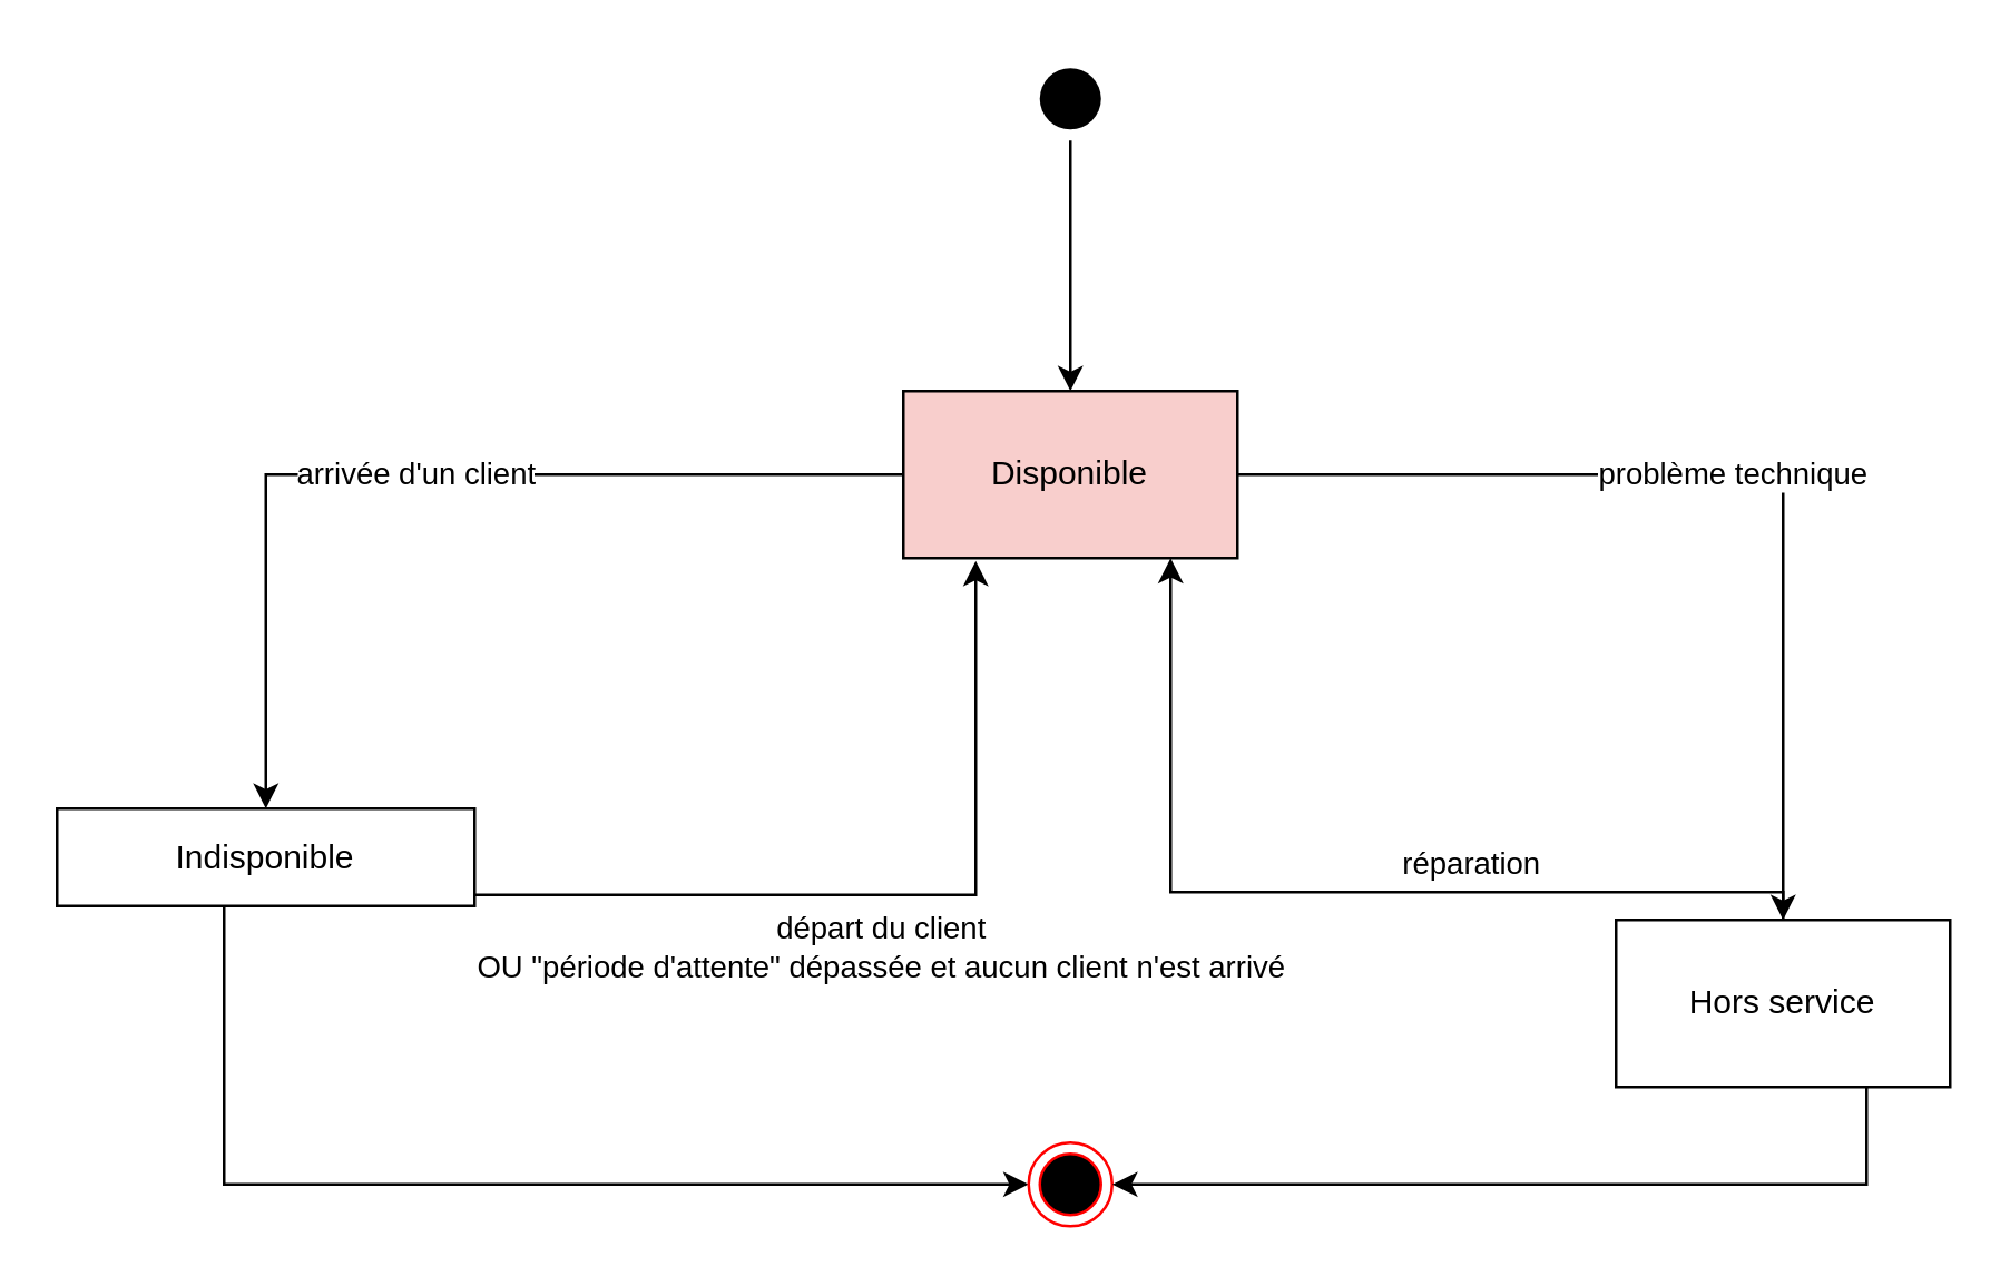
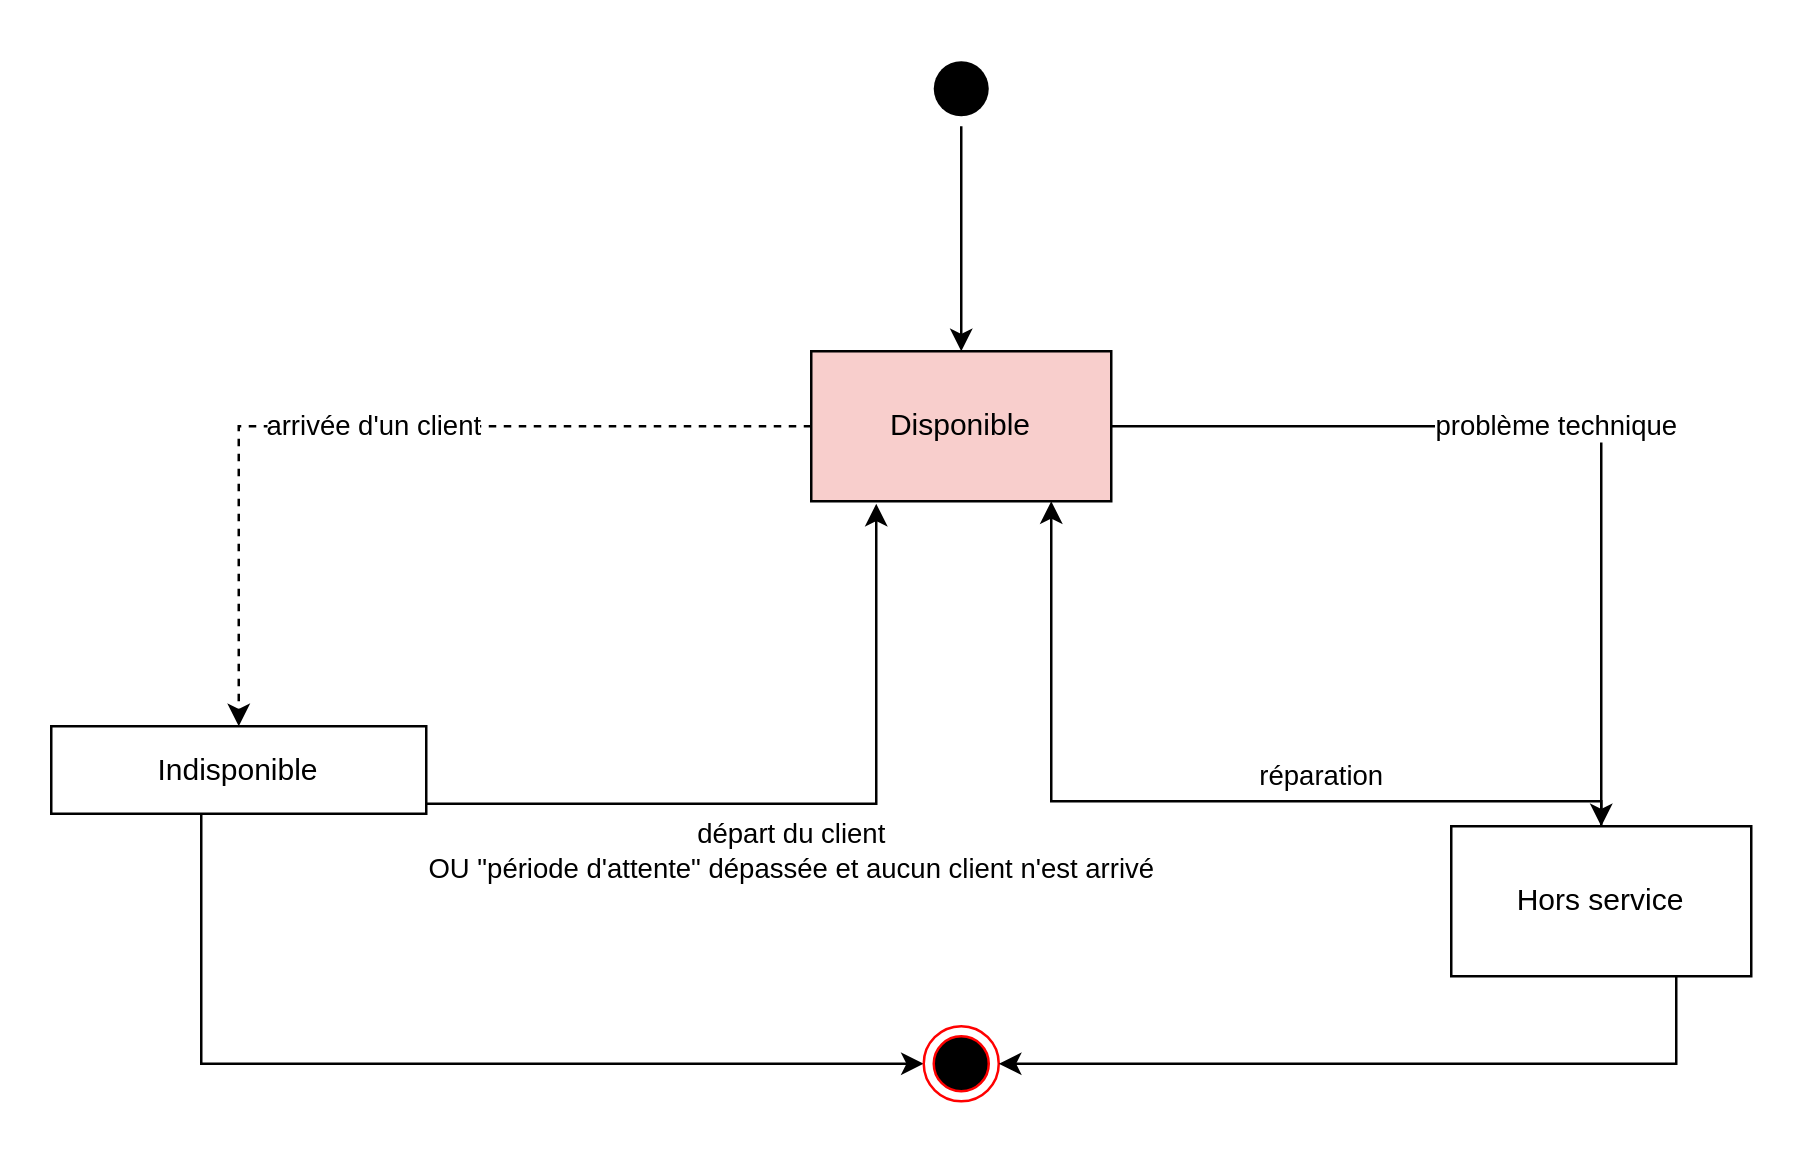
  <mxCell id="0" />
  <mxCell id="1" parent="0" />
  <mxCell id="2" value="problème technique" style="edgeStyle=orthogonalEdgeStyle;rounded=0;orthogonalLoop=1;jettySize=auto;html=1;" edge="1" parent="1" source="4" target="13"><mxGeometry relative="1" as="geometry" /></mxCell>
- <mxCell id="3" value="arrivée d'un client" style="edgeStyle=orthogonalEdgeStyle;rounded=0;orthogonalLoop=1;jettySize=auto;html=1;" edge="1" parent="1" source="4" target="7"><mxGeometry relative="1" as="geometry" /></mxCell>
+ <mxCell id="3" value="arrivée d'un client" style="edgeStyle=orthogonalEdgeStyle;rounded=0;orthogonalLoop=1;jettySize=auto;html=1;dashed=1;" edge="1" parent="1" source="4" target="7"><mxGeometry relative="1" as="geometry" /></mxCell>
  <mxCell id="4" value="Disponible" style="rounded=0;whiteSpace=wrap;html=1;fillColor=#f8cecc;" vertex="1" parent="1"><mxGeometry x="324" y="140" width="120" height="60" as="geometry" /></mxCell>
  <mxCell id="5" value="départ du client &lt;br&gt;OU &quot;période d'attente&quot; dépassée et aucun client n'est arrivé" style="edgeStyle=orthogonalEdgeStyle;rounded=0;orthogonalLoop=1;jettySize=auto;html=1;" edge="1" parent="1" source="7"><mxGeometry x="-0.03" y="-19" relative="1" as="geometry"><mxPoint x="250" y="321" as="sourcePoint" /><mxPoint x="350" y="201" as="targetPoint" /><Array as="points"><mxPoint x="350" y="321" /></Array><mxPoint as="offset" /></mxGeometry></mxCell>
  <mxCell id="6" style="edgeStyle=orthogonalEdgeStyle;rounded=0;orthogonalLoop=1;jettySize=auto;html=1;" edge="1" parent="1" source="7" target="8"><mxGeometry relative="1" as="geometry"><Array as="points"><mxPoint x="80" y="425" /></Array></mxGeometry></mxCell>
  <mxCell id="7" value="Indisponible" style="rounded=0;whiteSpace=wrap;html=1;" vertex="1" parent="1"><mxGeometry x="20" y="290" width="150" height="35" as="geometry" /></mxCell>
  <mxCell id="8" value="" style="ellipse;html=1;shape=endState;fillColor=#000000;strokeColor=#ff0000;" vertex="1" parent="1"><mxGeometry x="369" y="410" width="30" height="30" as="geometry" /></mxCell>
  <mxCell id="9" style="edgeStyle=orthogonalEdgeStyle;rounded=0;orthogonalLoop=1;jettySize=auto;html=1;entryX=0.5;entryY=0;entryDx=0;entryDy=0;" edge="1" parent="1" source="10" target="4"><mxGeometry relative="1" as="geometry" /></mxCell>
  <mxCell id="10" value="" style="ellipse;html=1;shape=endState;fillColor=#000000;strokeColor=none;" vertex="1" parent="1"><mxGeometry x="369" y="20" width="30" height="30" as="geometry" /></mxCell>
  <mxCell id="11" value="réparation" style="edgeStyle=orthogonalEdgeStyle;rounded=0;orthogonalLoop=1;jettySize=auto;html=1;" edge="1" parent="1" source="13" target="4"><mxGeometry x="-0.304" y="-10" relative="1" as="geometry"><Array as="points"><mxPoint x="420" y="320" /></Array><mxPoint as="offset" /></mxGeometry></mxCell>
  <mxCell id="12" style="edgeStyle=orthogonalEdgeStyle;rounded=0;orthogonalLoop=1;jettySize=auto;html=1;" edge="1" parent="1" source="13" target="8"><mxGeometry relative="1" as="geometry"><Array as="points"><mxPoint x="670" y="425" /></Array></mxGeometry></mxCell>
  <mxCell id="13" value="Hors service" style="rounded=0;whiteSpace=wrap;html=1;" vertex="1" parent="1"><mxGeometry x="580" y="330" width="120" height="60" as="geometry" /></mxCell>
